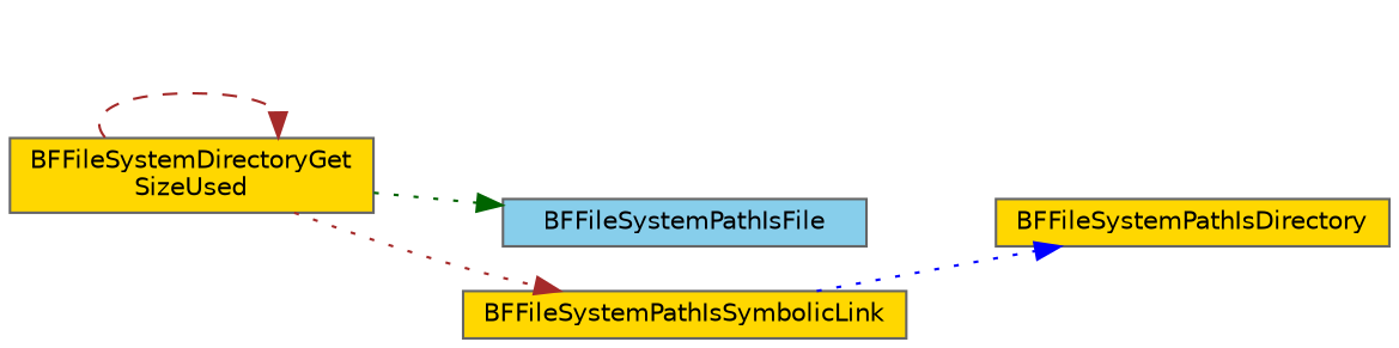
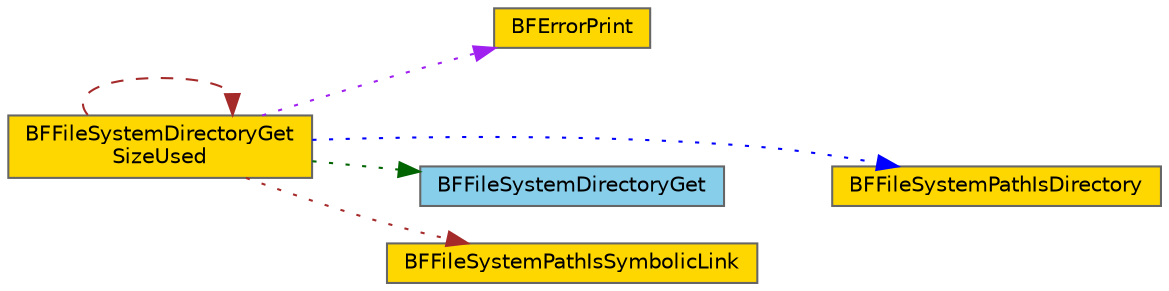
  digraph {
    rankdir=LR
    node [color=grey40 fillcolor=gold fontname=Helvetica fontsize=10 shape=box style=filled]
    edge [color=brown fontname=Helvetica fontsize=10 labelfontname=Helvetica labelfontsize=10 style=dotted]
    n1 [color=gray40 fontcolor=black height=0.2 label="BFFileSystemDirectoryGet\lSizeUsed" width=0.4]
+   n2 [height=0.2 label=BFErrorPrint width=0.4]
    n3 [height=0.2 label=BFFileSystemPathIsDirectory width=0.4]
-   n4 [fillcolor=skyblue height=0.2 label=BFFileSystemPathIsFile width=0.4]
+   n4 [fillcolor=skyblue height=0.2 label=BFFileSystemDirectoryGet width=0.4]
    n5 [height=0.2 label=BFFileSystemPathIsSymbolicLink width=0.4]
    n1 -> n1 [style=dashed]
-   n5 -> n3 [color=blue]
+   n1 -> n2 [color=purple]
+   n1 -> n3 [color=blue]
    n1 -> n4 [color=darkgreen]
    n1 -> n5
  }
